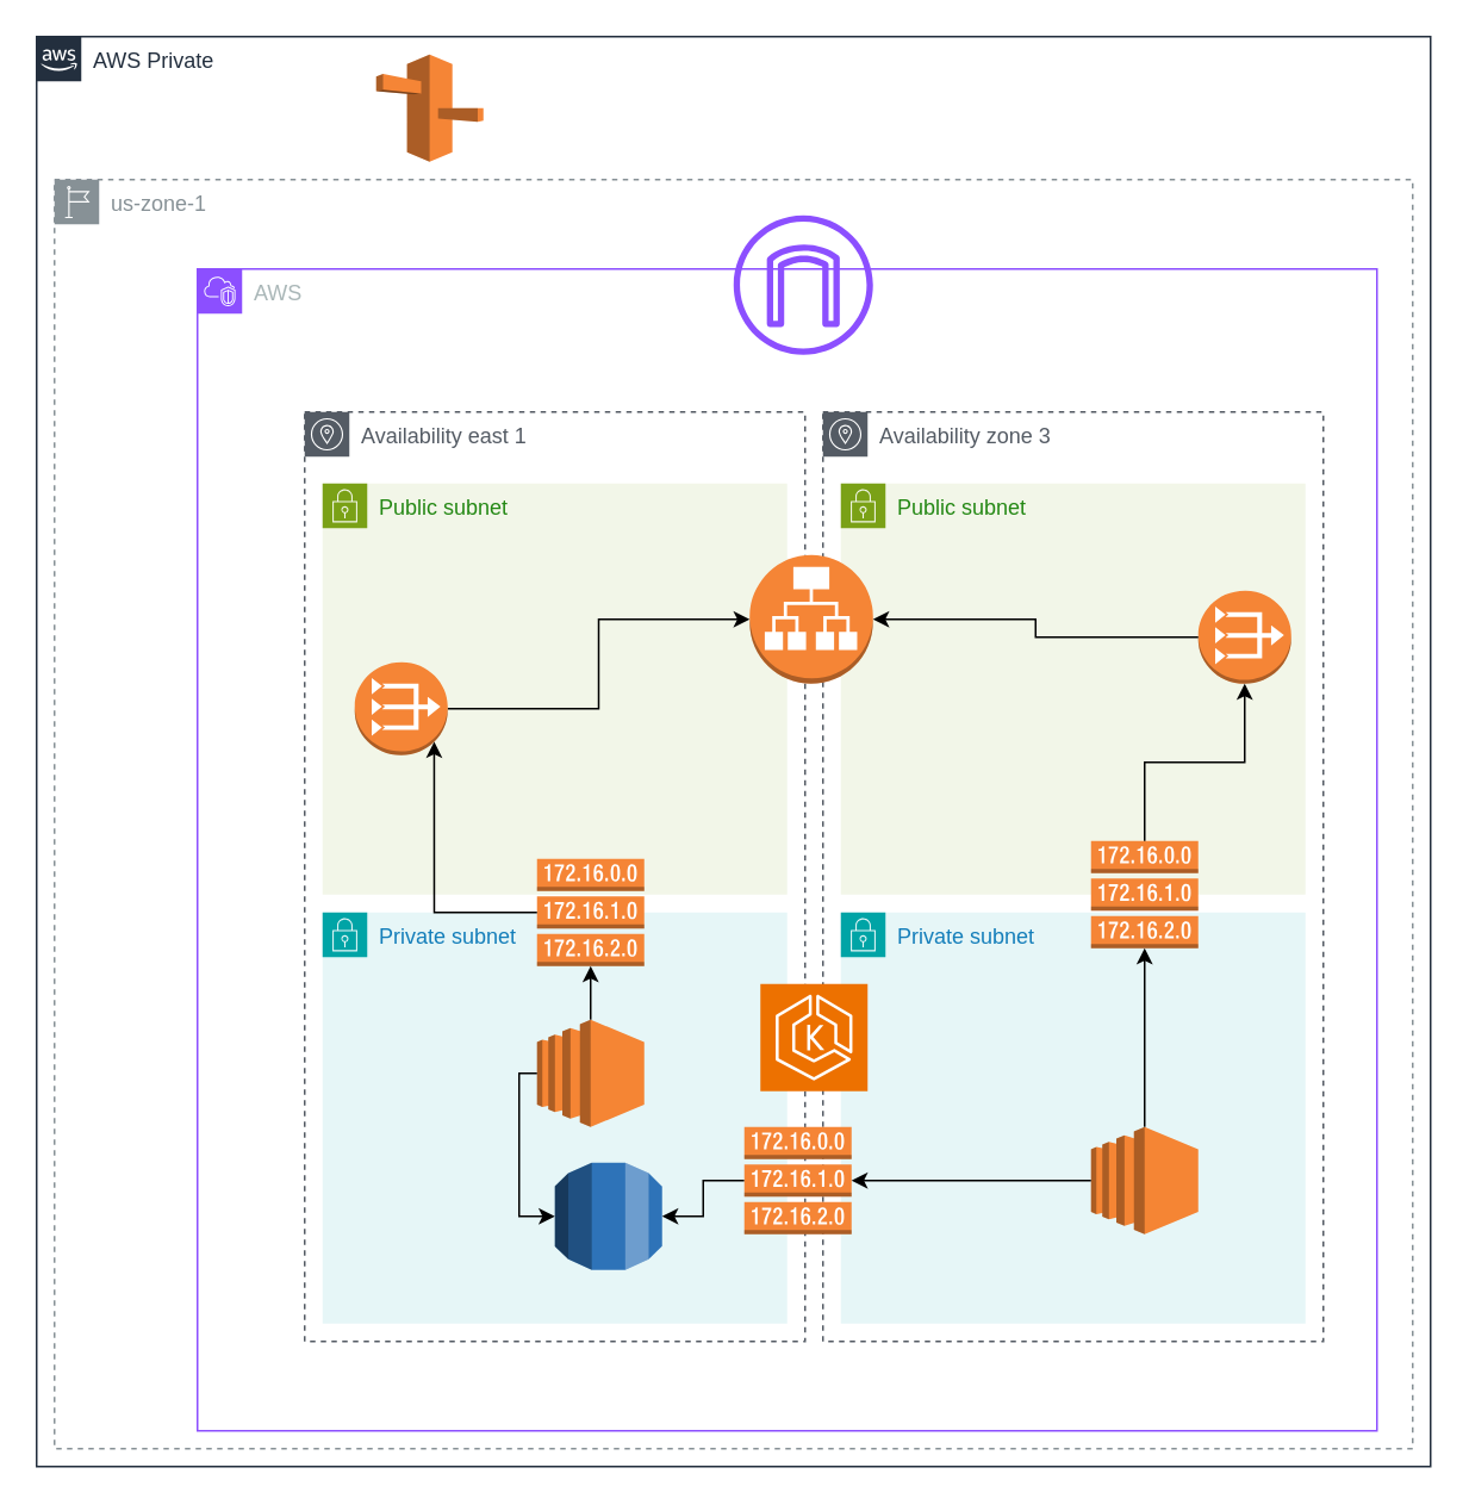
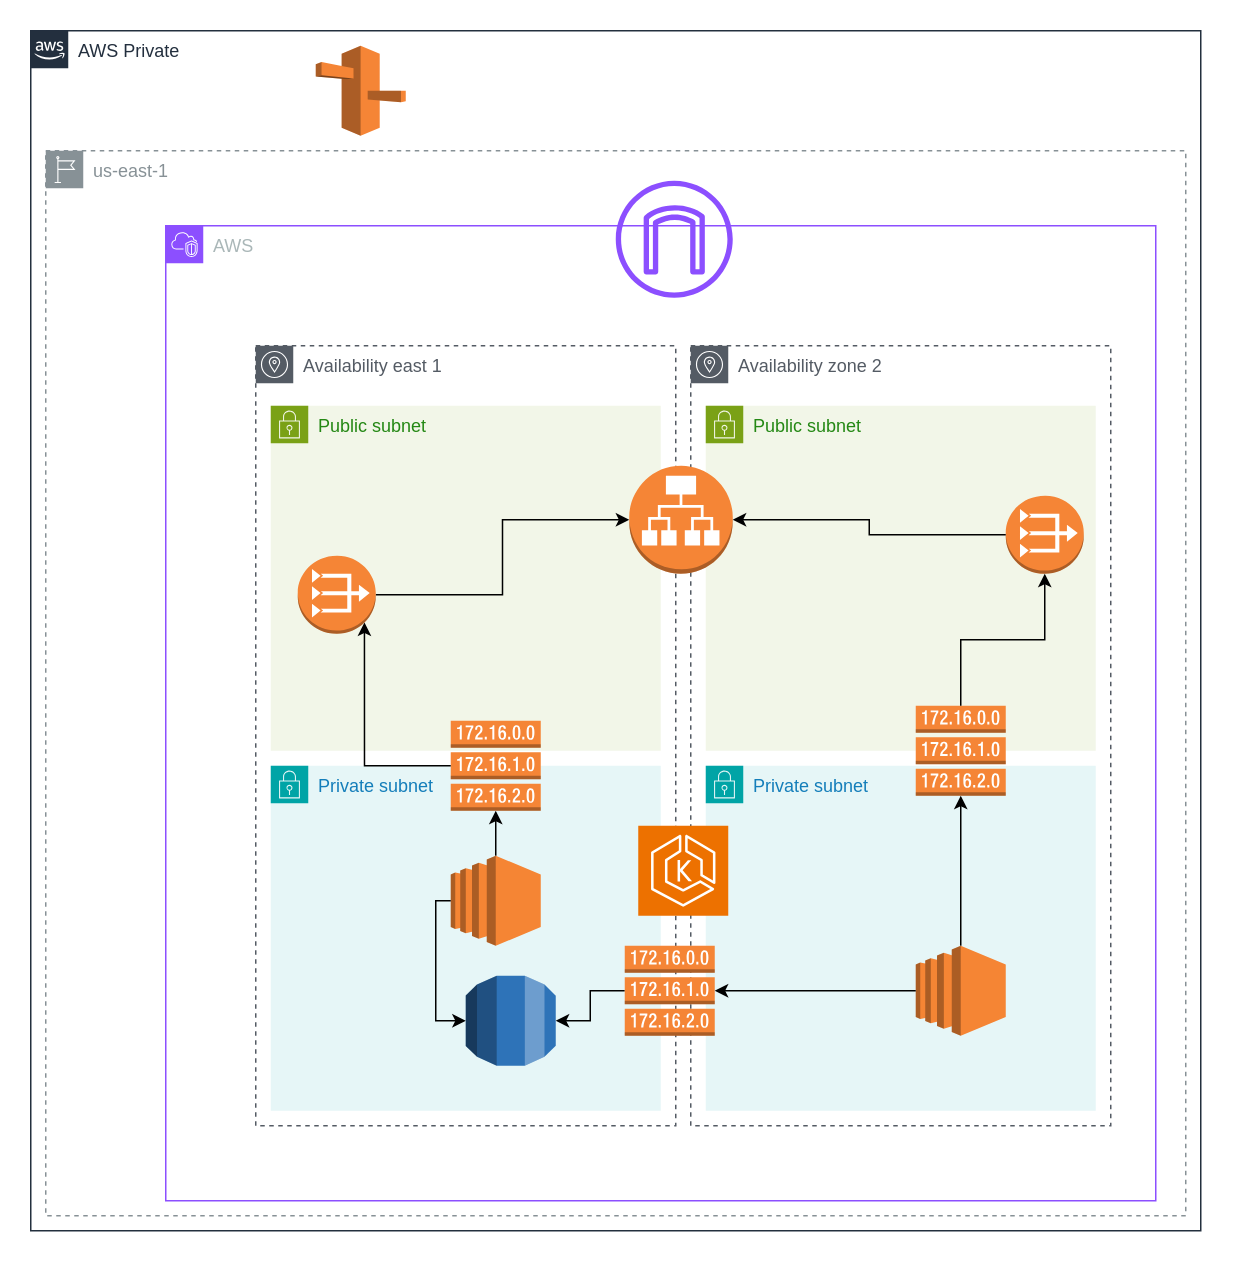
  <mxCell id="0" />
  <mxCell id="1" parent="0" />
- <mxCell id="2" value="us-zone-1" style="sketch=0;outlineConnect=0;gradientColor=none;html=1;whiteSpace=wrap;fontSize=12;fontStyle=0;shape=mxgraph.aws4.group;grIcon=mxgraph.aws4.group_region;strokeColor=#879196;fillColor=none;verticalAlign=top;align=left;spacingLeft=30;fontColor=#879196;dashed=1;movable=1;resizable=1;rotatable=1;deletable=1;editable=1;locked=0;connectable=1;" parent="1" vertex="1"><mxGeometry x="30" y="100" width="760" height="710" as="geometry" /></mxCell>
+ <mxCell id="2" value="us-east-1" style="sketch=0;outlineConnect=0;gradientColor=none;html=1;whiteSpace=wrap;fontSize=12;fontStyle=0;shape=mxgraph.aws4.group;grIcon=mxgraph.aws4.group_region;strokeColor=#879196;fillColor=none;verticalAlign=top;align=left;spacingLeft=30;fontColor=#879196;dashed=1;movable=1;resizable=1;rotatable=1;deletable=1;editable=1;locked=0;connectable=1;" parent="1" vertex="1"><mxGeometry x="30" y="100" width="760" height="710" as="geometry" /></mxCell>
  <mxCell id="3" value="AWS Private" style="points=[[0,0],[0.25,0],[0.5,0],[0.75,0],[1,0],[1,0.25],[1,0.5],[1,0.75],[1,1],[0.75,1],[0.5,1],[0.25,1],[0,1],[0,0.75],[0,0.5],[0,0.25]];outlineConnect=0;gradientColor=none;html=1;whiteSpace=wrap;fontSize=12;fontStyle=0;shape=mxgraph.aws4.group;grIcon=mxgraph.aws4.group_aws_cloud_alt;strokeColor=#232F3E;fillColor=none;verticalAlign=top;align=left;spacingLeft=30;fontColor=#232F3E;dashed=0;labelBackgroundColor=#ffffff;container=1;pointerEvents=0;collapsible=0;recursiveResize=0;" parent="1" vertex="1"><mxGeometry x="20" y="20" width="780" height="800" as="geometry" /></mxCell>
  <mxCell id="4" value="" style="outlineConnect=0;dashed=0;verticalLabelPosition=bottom;verticalAlign=top;align=center;html=1;shape=mxgraph.aws3.route_53;fillColor=#F58536;gradientColor=none;" parent="3" vertex="1"><mxGeometry x="190" y="10" width="60" height="60" as="geometry" /></mxCell>
  <mxCell id="5" value="AWS" style="points=[[0,0],[0.25,0],[0.5,0],[0.75,0],[1,0],[1,0.25],[1,0.5],[1,0.75],[1,1],[0.75,1],[0.5,1],[0.25,1],[0,1],[0,0.75],[0,0.5],[0,0.25]];outlineConnect=0;gradientColor=none;html=1;whiteSpace=wrap;fontSize=12;fontStyle=0;container=1;pointerEvents=0;collapsible=0;recursiveResize=0;shape=mxgraph.aws4.group;grIcon=mxgraph.aws4.group_vpc2;strokeColor=#8C4FFF;fillColor=none;verticalAlign=top;align=left;spacingLeft=30;fontColor=#AAB7B8;dashed=0;" parent="1" vertex="1"><mxGeometry x="110" y="150" width="660" height="650" as="geometry" /></mxCell>
  <mxCell id="6" value="Availability east 1" style="sketch=0;outlineConnect=0;gradientColor=none;html=1;whiteSpace=wrap;fontSize=12;fontStyle=0;shape=mxgraph.aws4.group;grIcon=mxgraph.aws4.group_availability_zone;strokeColor=#545B64;fillColor=none;verticalAlign=top;align=left;spacingLeft=30;fontColor=#545B64;dashed=1;" parent="1" vertex="1"><mxGeometry x="170" y="230" width="280" height="520" as="geometry" /></mxCell>
  <mxCell id="7" value="Private subnet" style="points=[[0,0],[0.25,0],[0.5,0],[0.75,0],[1,0],[1,0.25],[1,0.5],[1,0.75],[1,1],[0.75,1],[0.5,1],[0.25,1],[0,1],[0,0.75],[0,0.5],[0,0.25]];outlineConnect=0;gradientColor=none;html=1;whiteSpace=wrap;fontSize=12;fontStyle=0;container=0;pointerEvents=0;collapsible=0;recursiveResize=0;shape=mxgraph.aws4.group;grIcon=mxgraph.aws4.group_security_group;grStroke=0;strokeColor=#00A4A6;fillColor=#E6F6F7;verticalAlign=top;align=left;spacingLeft=30;fontColor=#147EBA;dashed=0;" parent="1" vertex="1"><mxGeometry x="180" y="510" width="260" height="230" as="geometry" /></mxCell>
  <mxCell id="8" value="Public subnet" style="points=[[0,0],[0.25,0],[0.5,0],[0.75,0],[1,0],[1,0.25],[1,0.5],[1,0.75],[1,1],[0.75,1],[0.5,1],[0.25,1],[0,1],[0,0.75],[0,0.5],[0,0.25]];outlineConnect=0;gradientColor=none;html=1;whiteSpace=wrap;fontSize=12;fontStyle=0;container=1;pointerEvents=0;collapsible=0;recursiveResize=0;shape=mxgraph.aws4.group;grIcon=mxgraph.aws4.group_security_group;grStroke=0;strokeColor=#7AA116;fillColor=#F2F6E8;verticalAlign=top;align=left;spacingLeft=30;fontColor=#248814;dashed=0;" parent="1" vertex="1"><mxGeometry x="180" y="270" width="260" height="230" as="geometry" /></mxCell>
- <mxCell id="9" value="Availability zone 3" style="sketch=0;outlineConnect=0;gradientColor=none;html=1;whiteSpace=wrap;fontSize=12;fontStyle=0;shape=mxgraph.aws4.group;grIcon=mxgraph.aws4.group_availability_zone;strokeColor=#545B64;fillColor=none;verticalAlign=top;align=left;spacingLeft=30;fontColor=#545B64;dashed=1;" parent="1" vertex="1"><mxGeometry x="460" y="230" width="280" height="520" as="geometry" /></mxCell>
+ <mxCell id="9" value="Availability zone 2" style="sketch=0;outlineConnect=0;gradientColor=none;html=1;whiteSpace=wrap;fontSize=12;fontStyle=0;shape=mxgraph.aws4.group;grIcon=mxgraph.aws4.group_availability_zone;strokeColor=#545B64;fillColor=none;verticalAlign=top;align=left;spacingLeft=30;fontColor=#545B64;dashed=1;" parent="1" vertex="1"><mxGeometry x="460" y="230" width="280" height="520" as="geometry" /></mxCell>
  <mxCell id="10" value="Private subnet" style="points=[[0,0],[0.25,0],[0.5,0],[0.75,0],[1,0],[1,0.25],[1,0.5],[1,0.75],[1,1],[0.75,1],[0.5,1],[0.25,1],[0,1],[0,0.75],[0,0.5],[0,0.25]];outlineConnect=0;gradientColor=none;html=1;whiteSpace=wrap;fontSize=12;fontStyle=0;container=0;pointerEvents=0;collapsible=0;recursiveResize=0;shape=mxgraph.aws4.group;grIcon=mxgraph.aws4.group_security_group;grStroke=0;strokeColor=#00A4A6;fillColor=#E6F6F7;verticalAlign=top;align=left;spacingLeft=30;fontColor=#147EBA;dashed=0;" parent="1" vertex="1"><mxGeometry x="470" y="510" width="260" height="230" as="geometry" /></mxCell>
  <mxCell id="11" value="Public subnet" style="points=[[0,0],[0.25,0],[0.5,0],[0.75,0],[1,0],[1,0.25],[1,0.5],[1,0.75],[1,1],[0.75,1],[0.5,1],[0.25,1],[0,1],[0,0.75],[0,0.5],[0,0.25]];outlineConnect=0;gradientColor=none;html=1;whiteSpace=wrap;fontSize=12;fontStyle=0;container=1;pointerEvents=0;collapsible=0;recursiveResize=0;shape=mxgraph.aws4.group;grIcon=mxgraph.aws4.group_security_group;grStroke=0;strokeColor=#7AA116;fillColor=#F2F6E8;verticalAlign=top;align=left;spacingLeft=30;fontColor=#248814;dashed=0;" parent="1" vertex="1"><mxGeometry x="470" y="270" width="260" height="230" as="geometry" /></mxCell>
  <mxCell id="12" style="edgeStyle=orthogonalEdgeStyle;rounded=0;orthogonalLoop=1;jettySize=auto;html=1;" parent="1" source="13" target="23" edge="1"><mxGeometry relative="1" as="geometry" /></mxCell>
  <mxCell id="13" value="" style="outlineConnect=0;dashed=0;verticalLabelPosition=bottom;verticalAlign=top;align=center;html=1;shape=mxgraph.aws3.vpc_nat_gateway;fillColor=#F58536;gradientColor=none;" parent="1" vertex="1"><mxGeometry x="198" y="370" width="52" height="52" as="geometry" /></mxCell>
  <mxCell id="14" value="" style="outlineConnect=0;dashed=0;verticalLabelPosition=bottom;verticalAlign=top;align=center;html=1;shape=mxgraph.aws3.vpc_nat_gateway;fillColor=#F58536;gradientColor=none;" parent="1" vertex="1"><mxGeometry x="670" y="330" width="52" height="52" as="geometry" /></mxCell>
  <mxCell id="15" value="" style="sketch=0;outlineConnect=0;fontColor=#232F3E;gradientColor=none;fillColor=#8C4FFF;strokeColor=none;dashed=0;verticalLabelPosition=bottom;verticalAlign=top;align=center;html=1;fontSize=12;fontStyle=0;aspect=fixed;pointerEvents=1;shape=mxgraph.aws4.internet_gateway;" parent="1" vertex="1"><mxGeometry x="410" y="120" width="78" height="78" as="geometry" /></mxCell>
  <mxCell id="16" value="" style="sketch=0;points=[[0,0,0],[0.25,0,0],[0.5,0,0],[0.75,0,0],[1,0,0],[0,1,0],[0.25,1,0],[0.5,1,0],[0.75,1,0],[1,1,0],[0,0.25,0],[0,0.5,0],[0,0.75,0],[1,0.25,0],[1,0.5,0],[1,0.75,0]];outlineConnect=0;fontColor=#232F3E;fillColor=#ED7100;strokeColor=#ffffff;dashed=0;verticalLabelPosition=bottom;verticalAlign=top;align=center;html=1;fontSize=12;fontStyle=0;aspect=fixed;shape=mxgraph.aws4.resourceIcon;resIcon=mxgraph.aws4.eks;" parent="1" vertex="1"><mxGeometry x="425" y="550" width="60" height="60" as="geometry" /></mxCell>
  <mxCell id="17" value="" style="edgeStyle=orthogonalEdgeStyle;rounded=0;orthogonalLoop=1;jettySize=auto;html=1;" parent="1" source="18" target="28" edge="1"><mxGeometry relative="1" as="geometry" /></mxCell>
  <mxCell id="18" value="" style="outlineConnect=0;dashed=0;verticalLabelPosition=bottom;verticalAlign=top;align=center;html=1;shape=mxgraph.aws3.ec2;fillColor=#F58534;gradientColor=none;" parent="1" vertex="1"><mxGeometry x="300" y="570" width="60" height="60" as="geometry" /></mxCell>
  <mxCell id="19" value="" style="edgeStyle=orthogonalEdgeStyle;rounded=0;orthogonalLoop=1;jettySize=auto;html=1;" parent="1" source="21" target="29" edge="1"><mxGeometry relative="1" as="geometry" /></mxCell>
  <mxCell id="20" value="&lt;div&gt;&lt;br&gt;&lt;/div&gt;&lt;div&gt;&lt;br&gt;&lt;/div&gt;" style="edgeLabel;html=1;align=center;verticalAlign=middle;resizable=0;points=[];" parent="19" vertex="1" connectable="0"><mxGeometry x="-0.434" y="-4" relative="1" as="geometry"><mxPoint as="offset" /></mxGeometry></mxCell>
  <mxCell id="21" value="" style="outlineConnect=0;dashed=0;verticalLabelPosition=bottom;verticalAlign=top;align=center;html=1;shape=mxgraph.aws3.ec2;fillColor=#F58534;gradientColor=none;" parent="1" vertex="1"><mxGeometry x="610" y="630" width="60" height="60" as="geometry" /></mxCell>
  <mxCell id="22" value="" style="outlineConnect=0;dashed=0;verticalLabelPosition=bottom;verticalAlign=top;align=center;html=1;shape=mxgraph.aws3.rds;fillColor=#2E73B8;gradientColor=none;" parent="1" vertex="1"><mxGeometry x="310" y="650" width="60" height="60" as="geometry" /></mxCell>
  <mxCell id="23" value="" style="outlineConnect=0;dashed=0;verticalLabelPosition=bottom;verticalAlign=top;align=center;html=1;shape=mxgraph.aws3.application_load_balancer;fillColor=#F58536;gradientColor=none;" parent="1" vertex="1"><mxGeometry x="419" y="310" width="69" height="72" as="geometry" /></mxCell>
  <mxCell id="24" style="edgeStyle=orthogonalEdgeStyle;rounded=0;orthogonalLoop=1;jettySize=auto;html=1;" parent="1" source="25" target="22" edge="1"><mxGeometry relative="1" as="geometry" /></mxCell>
  <mxCell id="25" value="" style="outlineConnect=0;dashed=0;verticalLabelPosition=bottom;verticalAlign=top;align=center;html=1;shape=mxgraph.aws3.route_table;fillColor=#F58536;gradientColor=none;" parent="1" vertex="1"><mxGeometry x="416" y="630" width="60" height="60" as="geometry" /></mxCell>
  <mxCell id="26" style="edgeStyle=orthogonalEdgeStyle;rounded=0;orthogonalLoop=1;jettySize=auto;html=1;entryX=1;entryY=0.5;entryDx=0;entryDy=0;entryPerimeter=0;" parent="1" source="21" target="25" edge="1"><mxGeometry relative="1" as="geometry" /></mxCell>
  <mxCell id="27" style="edgeStyle=orthogonalEdgeStyle;rounded=0;orthogonalLoop=1;jettySize=auto;html=1;entryX=0;entryY=0.5;entryDx=0;entryDy=0;entryPerimeter=0;" parent="1" source="18" target="22" edge="1"><mxGeometry relative="1" as="geometry"><Array as="points"><mxPoint x="290" y="600" /><mxPoint x="290" y="680" /></Array></mxGeometry></mxCell>
  <mxCell id="28" value="" style="outlineConnect=0;dashed=0;verticalLabelPosition=bottom;verticalAlign=top;align=center;html=1;shape=mxgraph.aws3.route_table;fillColor=#F58536;gradientColor=none;" parent="1" vertex="1"><mxGeometry x="300" y="480" width="60" height="60" as="geometry" /></mxCell>
  <mxCell id="29" value="" style="outlineConnect=0;dashed=0;verticalLabelPosition=bottom;verticalAlign=top;align=center;html=1;shape=mxgraph.aws3.route_table;fillColor=#F58536;gradientColor=none;" parent="1" vertex="1"><mxGeometry x="610" y="470" width="60" height="60" as="geometry" /></mxCell>
  <mxCell id="30" style="edgeStyle=orthogonalEdgeStyle;rounded=0;orthogonalLoop=1;jettySize=auto;html=1;entryX=0.855;entryY=0.855;entryDx=0;entryDy=0;entryPerimeter=0;" parent="1" source="28" target="13" edge="1"><mxGeometry relative="1" as="geometry" /></mxCell>
  <mxCell id="31" style="edgeStyle=orthogonalEdgeStyle;rounded=0;orthogonalLoop=1;jettySize=auto;html=1;entryX=0.5;entryY=1;entryDx=0;entryDy=0;entryPerimeter=0;" parent="1" source="29" target="14" edge="1"><mxGeometry relative="1" as="geometry" /></mxCell>
  <mxCell id="32" style="edgeStyle=orthogonalEdgeStyle;rounded=0;orthogonalLoop=1;jettySize=auto;html=1;entryX=1;entryY=0.5;entryDx=0;entryDy=0;entryPerimeter=0;" parent="1" source="14" target="23" edge="1"><mxGeometry relative="1" as="geometry" /></mxCell>
